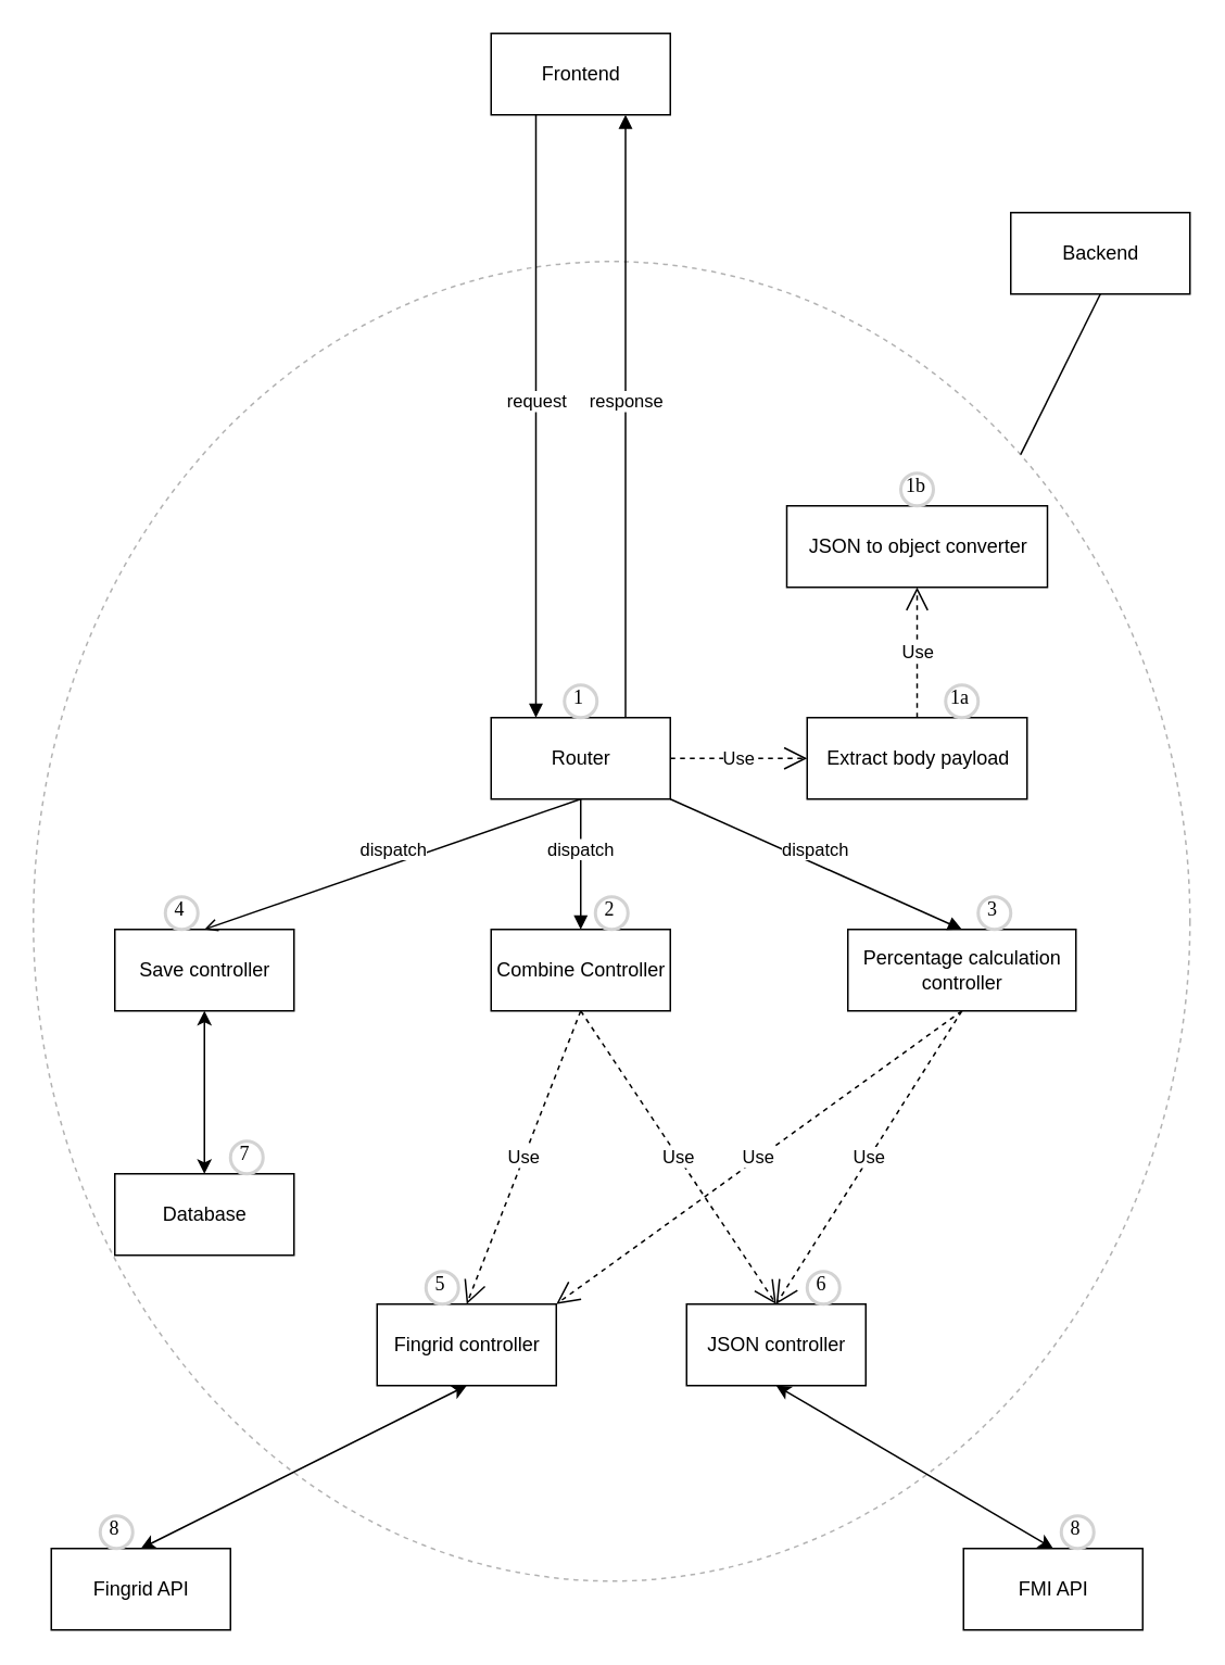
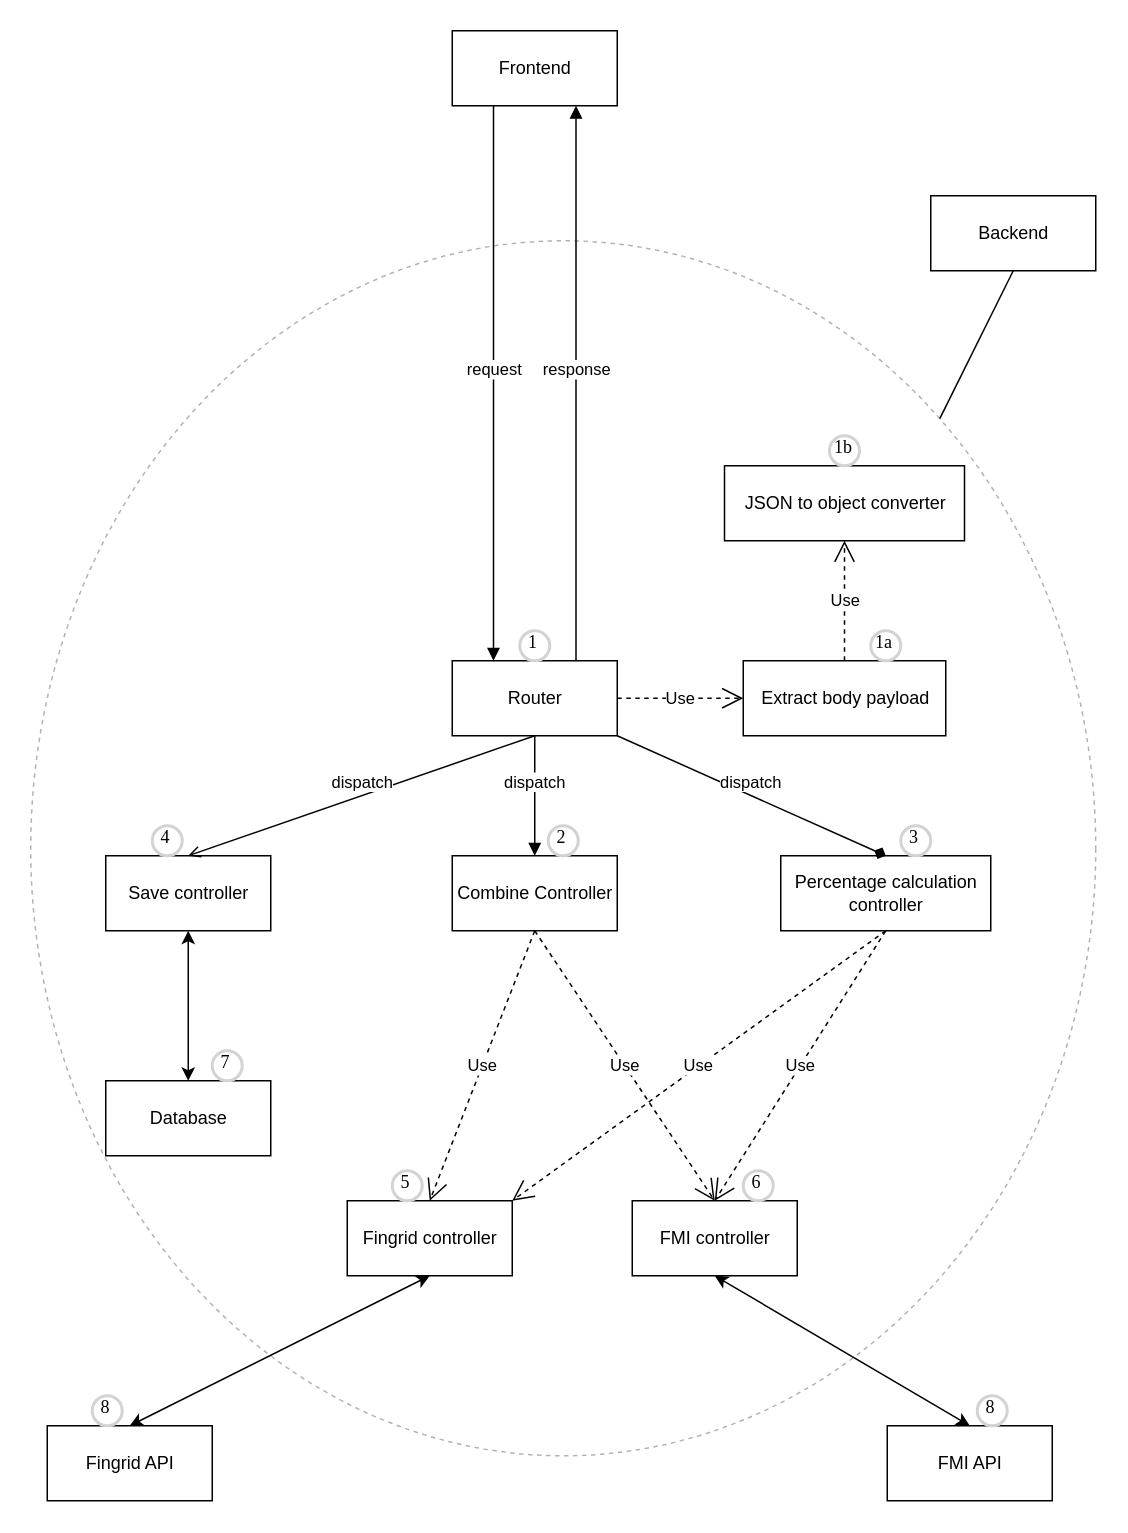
  <mxCell id="0" />
  <mxCell id="1" parent="0" />
  <mxCell id="2" value="" style="ellipse;whiteSpace=wrap;html=1;fillColor=none;dashed=1;opacity=30;" parent="1" vertex="1"><mxGeometry x="20" y="160" width="710" height="810" as="geometry" /></mxCell>
  <mxCell id="3" value="Frontend" style="html=1;" parent="1" vertex="1"><mxGeometry x="301" y="20" width="110" height="50" as="geometry" /></mxCell>
  <mxCell id="4" value="JSON to object converter" style="html=1;" parent="1" vertex="1"><mxGeometry x="482.5" y="310" width="160" height="50" as="geometry" /></mxCell>
  <mxCell id="5" value="Extract body payload" style="html=1;" parent="1" vertex="1"><mxGeometry x="495" y="440" width="135" height="50" as="geometry" /></mxCell>
  <mxCell id="6" value="Fingrid controller" style="html=1;" parent="1" vertex="1"><mxGeometry x="231" y="800" width="110" height="50" as="geometry" /></mxCell>
- <mxCell id="7" value="JSON controller" style="html=1;" parent="1" vertex="1"><mxGeometry x="421" y="800" width="110" height="50" as="geometry" /></mxCell>
+ <mxCell id="7" value="FMI controller" style="html=1;" parent="1" vertex="1"><mxGeometry x="421" y="800" width="110" height="50" as="geometry" /></mxCell>
  <mxCell id="8" value="Combine Controller" style="html=1;" parent="1" vertex="1"><mxGeometry x="301" y="570" width="110" height="50" as="geometry" /></mxCell>
  <mxCell id="9" value="Save controller" style="html=1;" parent="1" vertex="1"><mxGeometry x="70" y="570" width="110" height="50" as="geometry" /></mxCell>
  <mxCell id="10" value="Database" style="html=1;" parent="1" vertex="1"><mxGeometry x="70" y="720" width="110" height="50" as="geometry" /></mxCell>
  <mxCell id="11" value="Router" style="html=1;" parent="1" vertex="1"><mxGeometry x="301" y="440" width="110" height="50" as="geometry" /></mxCell>
  <mxCell id="12" value="Use" style="endArrow=open;endSize=12;dashed=1;html=1;exitX=1;exitY=0.5;exitDx=0;exitDy=0;entryX=0;entryY=0.5;entryDx=0;entryDy=0;" parent="1" source="11" target="5" edge="1"><mxGeometry width="160" relative="1" as="geometry"><mxPoint x="310" y="510" as="sourcePoint" /><mxPoint x="470" y="510" as="targetPoint" /></mxGeometry></mxCell>
  <mxCell id="13" value="Use" style="endArrow=open;endSize=12;dashed=1;html=1;exitX=0.5;exitY=0;exitDx=0;exitDy=0;entryX=0.5;entryY=1;entryDx=0;entryDy=0;" parent="1" source="5" target="4" edge="1"><mxGeometry width="160" relative="1" as="geometry"><mxPoint x="245" y="600" as="sourcePoint" /><mxPoint x="405" y="600" as="targetPoint" /></mxGeometry></mxCell>
  <mxCell id="14" value="Use" style="endArrow=open;endSize=12;dashed=1;html=1;exitX=0.5;exitY=1;exitDx=0;exitDy=0;entryX=0.5;entryY=0;entryDx=0;entryDy=0;" parent="1" source="8" target="7" edge="1"><mxGeometry width="160" relative="1" as="geometry"><mxPoint x="490" y="500" as="sourcePoint" /><mxPoint x="650" y="500" as="targetPoint" /></mxGeometry></mxCell>
  <mxCell id="15" value="Use" style="endArrow=open;endSize=12;dashed=1;html=1;exitX=0.5;exitY=1;exitDx=0;exitDy=0;entryX=0.5;entryY=0;entryDx=0;entryDy=0;" parent="1" source="8" target="6" edge="1"><mxGeometry width="160" relative="1" as="geometry"><mxPoint x="490" y="500" as="sourcePoint" /><mxPoint x="650" y="500" as="targetPoint" /></mxGeometry></mxCell>
  <mxCell id="16" value="dispatch" style="html=1;verticalAlign=bottom;endArrow=block;exitX=0.5;exitY=1;exitDx=0;exitDy=0;entryX=0.5;entryY=0;entryDx=0;entryDy=0;" parent="1" source="11" target="8" edge="1"><mxGeometry width="80" relative="1" as="geometry"><mxPoint x="530" y="500" as="sourcePoint" /><mxPoint x="610" y="500" as="targetPoint" /></mxGeometry></mxCell>
  <mxCell id="17" value="dispatch" style="html=1;verticalAlign=bottom;endArrow=open;exitX=0.5;exitY=1;exitDx=0;exitDy=0;entryX=0.5;entryY=0;entryDx=0;entryDy=0;" parent="1" source="11" target="9" edge="1"><mxGeometry width="80" relative="1" as="geometry"><mxPoint x="530" y="500" as="sourcePoint" /><mxPoint x="610" y="500" as="targetPoint" /></mxGeometry></mxCell>
  <mxCell id="18" value="response" style="html=1;verticalAlign=bottom;endArrow=block;exitX=0.75;exitY=0;exitDx=0;exitDy=0;entryX=0.75;entryY=1;entryDx=0;entryDy=0;" parent="1" source="11" target="3" edge="1"><mxGeometry width="80" relative="1" as="geometry"><mxPoint x="530" y="240" as="sourcePoint" /><mxPoint x="240" y="90" as="targetPoint" /></mxGeometry></mxCell>
  <mxCell id="19" value="request" style="html=1;verticalAlign=bottom;endArrow=block;exitX=0.25;exitY=1;exitDx=0;exitDy=0;entryX=0.25;entryY=0;entryDx=0;entryDy=0;" parent="1" source="3" target="11" edge="1"><mxGeometry width="80" relative="1" as="geometry"><mxPoint x="530" y="240" as="sourcePoint" /><mxPoint x="610" y="240" as="targetPoint" /></mxGeometry></mxCell>
  <mxCell id="20" value="" style="endArrow=classic;startArrow=classic;html=1;exitX=0.5;exitY=0;exitDx=0;exitDy=0;entryX=0.5;entryY=1;entryDx=0;entryDy=0;" parent="1" source="10" target="9" edge="1"><mxGeometry width="50" height="50" relative="1" as="geometry"><mxPoint x="540" y="520" as="sourcePoint" /><mxPoint x="590" y="470" as="targetPoint" /></mxGeometry></mxCell>
  <mxCell id="21" value="Backend" style="html=1;fillColor=none;" parent="1" vertex="1"><mxGeometry x="620" y="130" width="110" height="50" as="geometry" /></mxCell>
  <mxCell id="22" value="" style="endArrow=none;html=1;entryX=0.5;entryY=1;entryDx=0;entryDy=0;exitX=1;exitY=0;exitDx=0;exitDy=0;" parent="1" source="2" target="21" edge="1"><mxGeometry width="50" height="50" relative="1" as="geometry"><mxPoint x="540" y="480" as="sourcePoint" /><mxPoint x="590" y="430" as="targetPoint" /></mxGeometry></mxCell>
  <mxCell id="23" value="Percentage calculation&lt;br&gt;controller" style="html=1;fillColor=none;" parent="1" vertex="1"><mxGeometry x="520" y="570" width="140" height="50" as="geometry" /></mxCell>
  <mxCell id="24" value="Fingrid API" style="html=1;" parent="1" vertex="1"><mxGeometry x="31" y="950" width="110" height="50" as="geometry" /></mxCell>
  <mxCell id="25" value="FMI API" style="html=1;" parent="1" vertex="1"><mxGeometry x="591" y="950" width="110" height="50" as="geometry" /></mxCell>
  <mxCell id="26" value="" style="endArrow=classic;startArrow=classic;html=1;exitX=0.5;exitY=0;exitDx=0;exitDy=0;entryX=0.5;entryY=1;entryDx=0;entryDy=0;" parent="1" source="24" target="6" edge="1"><mxGeometry width="50" height="50" relative="1" as="geometry"><mxPoint x="351" y="950" as="sourcePoint" /><mxPoint x="401" y="900" as="targetPoint" /></mxGeometry></mxCell>
  <mxCell id="27" value="" style="endArrow=classic;startArrow=classic;html=1;entryX=0.5;entryY=1;entryDx=0;entryDy=0;exitX=0.5;exitY=0;exitDx=0;exitDy=0;" parent="1" source="25" target="7" edge="1"><mxGeometry width="50" height="50" relative="1" as="geometry"><mxPoint x="351" y="950" as="sourcePoint" /><mxPoint x="401" y="900" as="targetPoint" /></mxGeometry></mxCell>
- <mxCell id="28" value="dispatch" style="html=1;verticalAlign=bottom;endArrow=block;exitX=1;exitY=1;exitDx=0;exitDy=0;entryX=0.5;entryY=0;entryDx=0;entryDy=0;" parent="1" source="11" target="23" edge="1"><mxGeometry width="80" relative="1" as="geometry"><mxPoint x="331" y="690" as="sourcePoint" /><mxPoint x="411" y="690" as="targetPoint" /></mxGeometry></mxCell>
+ <mxCell id="28" value="dispatch" style="html=1;verticalAlign=bottom;endArrow=diamond;exitX=1;exitY=1;exitDx=0;exitDy=0;entryX=0.5;entryY=0;entryDx=0;entryDy=0;" parent="1" source="11" target="23" edge="1"><mxGeometry width="80" relative="1" as="geometry"><mxPoint x="331" y="690" as="sourcePoint" /><mxPoint x="411" y="690" as="targetPoint" /></mxGeometry></mxCell>
  <mxCell id="29" value="Use" style="endArrow=open;endSize=12;dashed=1;html=1;exitX=0.5;exitY=1;exitDx=0;exitDy=0;entryX=0.5;entryY=0;entryDx=0;entryDy=0;" parent="1" source="23" target="7" edge="1"><mxGeometry width="160" relative="1" as="geometry"><mxPoint x="291" y="690" as="sourcePoint" /><mxPoint x="451" y="690" as="targetPoint" /></mxGeometry></mxCell>
  <mxCell id="30" value="Use" style="endArrow=open;endSize=12;dashed=1;html=1;exitX=0.5;exitY=1;exitDx=0;exitDy=0;entryX=1;entryY=0;entryDx=0;entryDy=0;" parent="1" source="23" target="6" edge="1"><mxGeometry width="160" relative="1" as="geometry"><mxPoint x="291" y="690" as="sourcePoint" /><mxPoint x="451" y="690" as="targetPoint" /></mxGeometry></mxCell>
  <mxCell id="31" value="1" style="ellipse;whiteSpace=wrap;html=1;aspect=fixed;strokeWidth=2;fontFamily=Tahoma;spacingBottom=4;spacingRight=2;strokeColor=#d3d3d3;" parent="1" vertex="1"><mxGeometry x="346" y="420" width="20" height="20" as="geometry" /></mxCell>
  <mxCell id="32" value="2" style="ellipse;whiteSpace=wrap;html=1;aspect=fixed;strokeWidth=2;fontFamily=Tahoma;spacingBottom=4;spacingRight=2;strokeColor=#d3d3d3;" parent="1" vertex="1"><mxGeometry x="365" y="550" width="20" height="20" as="geometry" /></mxCell>
  <mxCell id="33" value="3" style="ellipse;whiteSpace=wrap;html=1;aspect=fixed;strokeWidth=2;fontFamily=Tahoma;spacingBottom=4;spacingRight=2;strokeColor=#d3d3d3;" parent="1" vertex="1"><mxGeometry x="600" y="550" width="20" height="20" as="geometry" /></mxCell>
  <mxCell id="34" value="4" style="ellipse;whiteSpace=wrap;html=1;aspect=fixed;strokeWidth=2;fontFamily=Tahoma;spacingBottom=4;spacingRight=2;strokeColor=#d3d3d3;" parent="1" vertex="1"><mxGeometry x="101" y="550" width="20" height="20" as="geometry" /></mxCell>
  <mxCell id="35" value="5" style="ellipse;whiteSpace=wrap;html=1;aspect=fixed;strokeWidth=2;fontFamily=Tahoma;spacingBottom=4;spacingRight=2;strokeColor=#d3d3d3;" parent="1" vertex="1"><mxGeometry x="261" y="780" width="20" height="20" as="geometry" /></mxCell>
  <mxCell id="36" value="6" style="ellipse;whiteSpace=wrap;html=1;aspect=fixed;strokeWidth=2;fontFamily=Tahoma;spacingBottom=4;spacingRight=2;strokeColor=#d3d3d3;" parent="1" vertex="1"><mxGeometry x="495" y="780" width="20" height="20" as="geometry" /></mxCell>
  <mxCell id="37" value="7" style="ellipse;whiteSpace=wrap;html=1;aspect=fixed;strokeWidth=2;fontFamily=Tahoma;spacingBottom=4;spacingRight=2;strokeColor=#d3d3d3;" parent="1" vertex="1"><mxGeometry x="141" y="700" width="20" height="20" as="geometry" /></mxCell>
  <mxCell id="38" value="8" style="ellipse;whiteSpace=wrap;html=1;aspect=fixed;strokeWidth=2;fontFamily=Tahoma;spacingBottom=4;spacingRight=2;strokeColor=#d3d3d3;" parent="1" vertex="1"><mxGeometry x="61" y="930" width="20" height="20" as="geometry" /></mxCell>
  <mxCell id="39" value="8" style="ellipse;whiteSpace=wrap;html=1;aspect=fixed;strokeWidth=2;fontFamily=Tahoma;spacingBottom=4;spacingRight=2;strokeColor=#d3d3d3;" parent="1" vertex="1"><mxGeometry x="651" y="930" width="20" height="20" as="geometry" /></mxCell>
  <mxCell id="40" value="1a" style="ellipse;whiteSpace=wrap;html=1;aspect=fixed;strokeWidth=2;fontFamily=Tahoma;spacingBottom=4;spacingRight=2;strokeColor=#d3d3d3;" parent="1" vertex="1"><mxGeometry x="580" y="420" width="20" height="20" as="geometry" /></mxCell>
  <mxCell id="41" value="1b" style="ellipse;whiteSpace=wrap;html=1;aspect=fixed;strokeWidth=2;fontFamily=Tahoma;spacingBottom=4;spacingRight=2;strokeColor=#d3d3d3;" parent="1" vertex="1"><mxGeometry x="552.5" y="290" width="20" height="20" as="geometry" /></mxCell>
